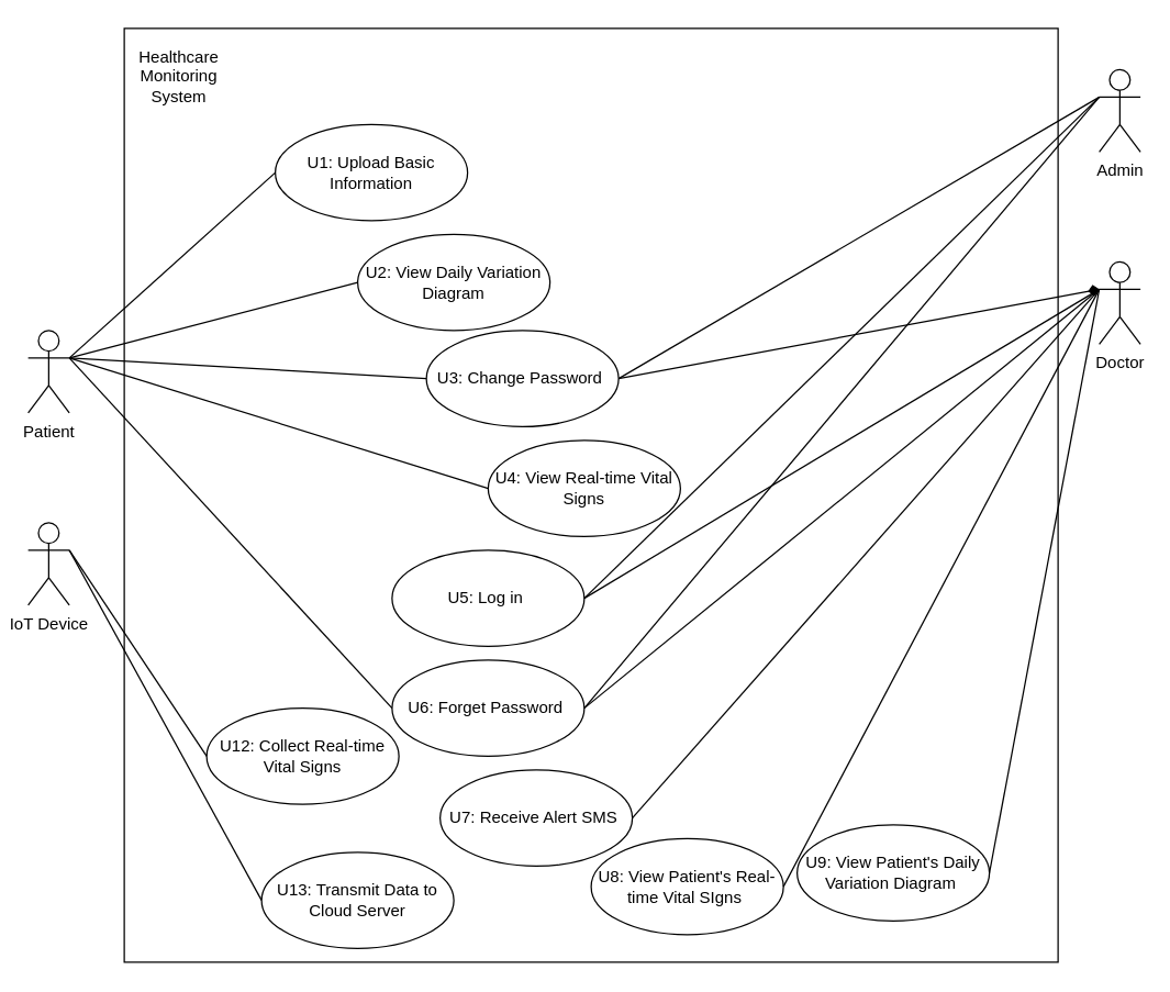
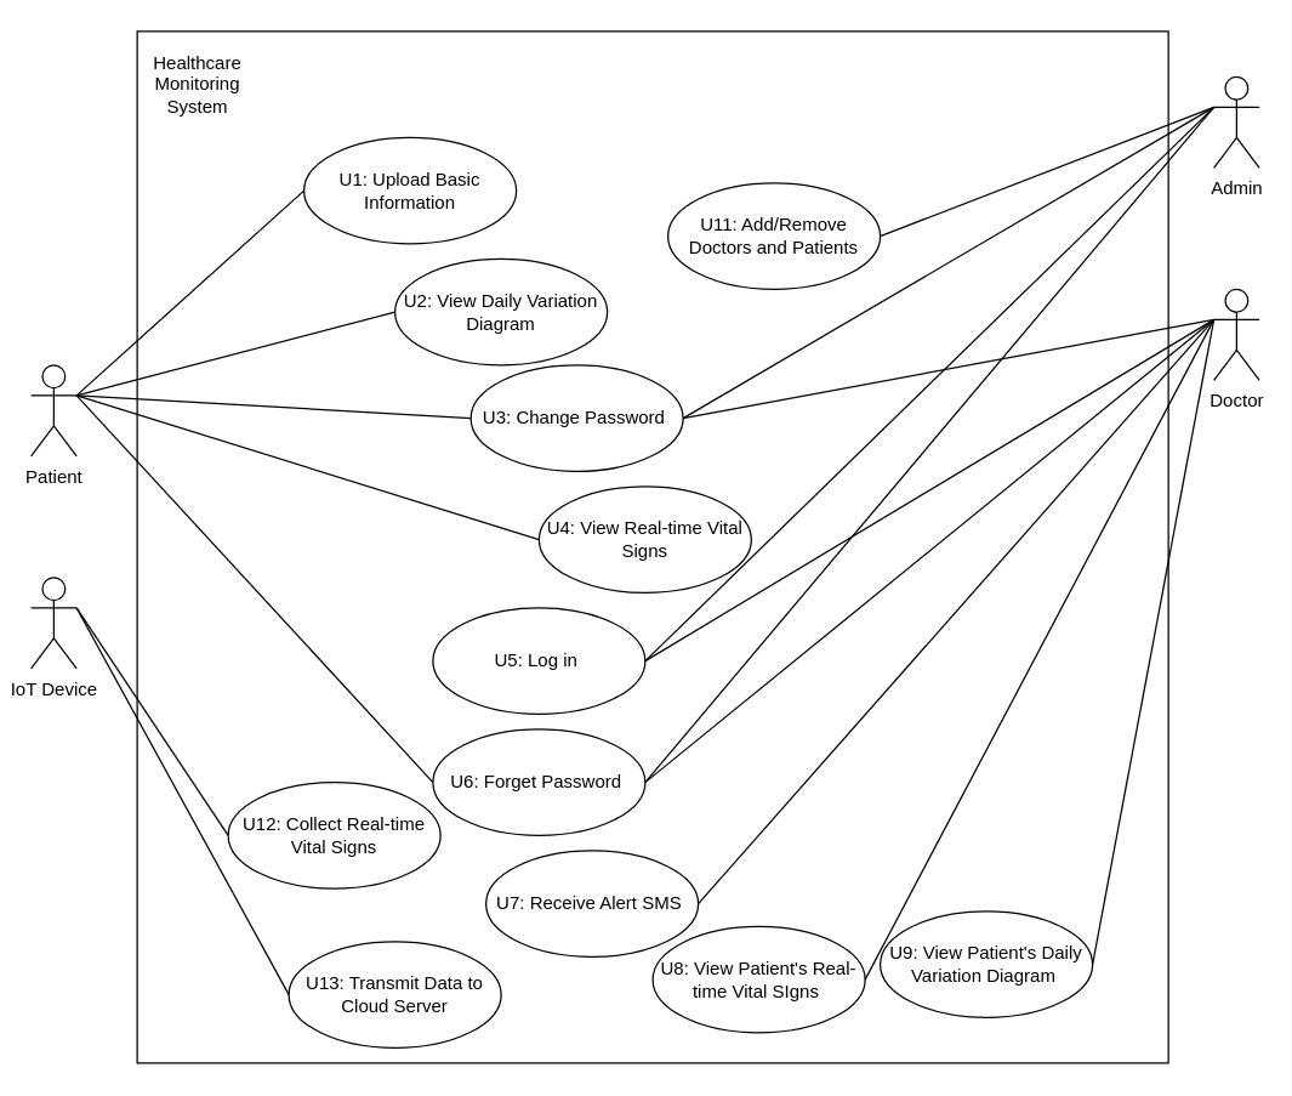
  <mxCell id="0" />
  <mxCell id="1" parent="0" />
  <mxCell id="2" value="" style="whiteSpace=wrap;html=1;aspect=fixed;" parent="1" vertex="1"><mxGeometry x="90" y="20" width="680" height="680" as="geometry" /></mxCell>
  <mxCell id="3" value="Admin" style="shape=umlActor;verticalLabelPosition=bottom;verticalAlign=top;html=1;" parent="1" vertex="1"><mxGeometry x="800" y="50" width="30" height="60" as="geometry" /></mxCell>
  <mxCell id="4" value="Doctor" style="shape=umlActor;verticalLabelPosition=bottom;verticalAlign=top;html=1;" parent="1" vertex="1"><mxGeometry x="800" y="190" width="30" height="60" as="geometry" /></mxCell>
  <mxCell id="5" value="Patient" style="shape=umlActor;verticalLabelPosition=bottom;verticalAlign=top;html=1;" parent="1" vertex="1"><mxGeometry x="20" y="240" width="30" height="60" as="geometry" /></mxCell>
  <mxCell id="6" value="U1: Upload Basic Information" style="ellipse;whiteSpace=wrap;html=1;" parent="1" vertex="1"><mxGeometry x="200" y="90" width="140" height="70" as="geometry" /></mxCell>
  <mxCell id="7" value="U4: View Real-time Vital Signs" style="ellipse;whiteSpace=wrap;html=1;" parent="1" vertex="1"><mxGeometry x="355" y="320" width="140" height="70" as="geometry" /></mxCell>
  <mxCell id="8" value="U2: View Daily Variation Diagram" style="ellipse;whiteSpace=wrap;html=1;" parent="1" vertex="1"><mxGeometry x="260" y="170" width="140" height="70" as="geometry" /></mxCell>
  <mxCell id="9" value="U5: Log in&amp;nbsp;" style="ellipse;whiteSpace=wrap;html=1;" parent="1" vertex="1"><mxGeometry x="285" y="400" width="140" height="70" as="geometry" /></mxCell>
  <mxCell id="10" value="U3: Change Password&amp;nbsp;" style="ellipse;whiteSpace=wrap;html=1;" parent="1" vertex="1"><mxGeometry x="310" y="240" width="140" height="70" as="geometry" /></mxCell>
  <mxCell id="11" value="U6: Forget Password&amp;nbsp;" style="ellipse;whiteSpace=wrap;html=1;" parent="1" vertex="1"><mxGeometry x="285" y="480" width="140" height="70" as="geometry" /></mxCell>
  <mxCell id="12" value="" style="endArrow=none;html=1;rounded=0;exitX=1;exitY=0.333;exitDx=0;exitDy=0;exitPerimeter=0;entryX=0;entryY=0.5;entryDx=0;entryDy=0;" parent="1" source="5" target="6" edge="1"><mxGeometry width="50" height="50" relative="1" as="geometry"><mxPoint x="150" y="375" as="sourcePoint" /><mxPoint x="290" y="170" as="targetPoint" /></mxGeometry></mxCell>
  <mxCell id="13" value="" style="endArrow=none;html=1;rounded=0;exitX=1;exitY=0.333;exitDx=0;exitDy=0;exitPerimeter=0;entryX=0;entryY=0.5;entryDx=0;entryDy=0;" parent="1" source="5" target="8" edge="1"><mxGeometry width="50" height="50" relative="1" as="geometry"><mxPoint x="140" y="270" as="sourcePoint" /><mxPoint x="300" y="205" as="targetPoint" /></mxGeometry></mxCell>
  <mxCell id="14" value="" style="endArrow=none;html=1;rounded=0;exitX=1;exitY=0.333;exitDx=0;exitDy=0;exitPerimeter=0;entryX=0;entryY=0.5;entryDx=0;entryDy=0;" parent="1" source="5" target="10" edge="1"><mxGeometry width="50" height="50" relative="1" as="geometry"><mxPoint x="150" y="280" as="sourcePoint" /><mxPoint x="310" y="215" as="targetPoint" /></mxGeometry></mxCell>
  <mxCell id="15" value="" style="endArrow=none;html=1;rounded=0;exitX=1;exitY=0.333;exitDx=0;exitDy=0;exitPerimeter=0;entryX=0;entryY=0.5;entryDx=0;entryDy=0;" parent="1" source="5" target="7" edge="1"><mxGeometry width="50" height="50" relative="1" as="geometry"><mxPoint x="140" y="270" as="sourcePoint" /><mxPoint x="300" y="415" as="targetPoint" /></mxGeometry></mxCell>
  <mxCell id="16" value="" style="endArrow=none;html=1;rounded=0;exitX=1;exitY=0.333;exitDx=0;exitDy=0;exitPerimeter=0;entryX=0;entryY=0.5;entryDx=0;entryDy=0;" parent="1" source="5" target="11" edge="1"><mxGeometry width="50" height="50" relative="1" as="geometry"><mxPoint x="140" y="270" as="sourcePoint" /><mxPoint x="300" y="635" as="targetPoint" /></mxGeometry></mxCell>
- <mxCell id="17" value="" style="endArrow=diamond;html=1;rounded=0;exitX=1;exitY=0.5;exitDx=0;exitDy=0;entryX=0;entryY=0.333;entryDx=0;entryDy=0;entryPerimeter=0;" parent="1" source="10" target="4" edge="1"><mxGeometry width="50" height="50" relative="1" as="geometry"><mxPoint x="500" y="395" as="sourcePoint" /><mxPoint x="660" y="330" as="targetPoint" /></mxGeometry></mxCell>
+ <mxCell id="17" value="" style="endArrow=none;html=1;rounded=0;exitX=1;exitY=0.5;exitDx=0;exitDy=0;entryX=0;entryY=0.333;entryDx=0;entryDy=0;entryPerimeter=0;" parent="1" source="10" target="4" edge="1"><mxGeometry width="50" height="50" relative="1" as="geometry"><mxPoint x="500" y="395" as="sourcePoint" /><mxPoint x="660" y="330" as="targetPoint" /></mxGeometry></mxCell>
  <mxCell id="18" value="" style="endArrow=none;html=1;rounded=0;entryX=0;entryY=0.333;entryDx=0;entryDy=0;entryPerimeter=0;exitX=1;exitY=0.5;exitDx=0;exitDy=0;" parent="1" source="9" target="4" edge="1"><mxGeometry width="50" height="50" relative="1" as="geometry"><mxPoint x="460" y="570" as="sourcePoint" /><mxPoint x="750" y="270" as="targetPoint" /></mxGeometry></mxCell>
  <mxCell id="19" value="" style="endArrow=none;html=1;rounded=0;exitX=1;exitY=0.5;exitDx=0;exitDy=0;entryX=0;entryY=0.333;entryDx=0;entryDy=0;entryPerimeter=0;" parent="1" source="11" target="4" edge="1"><mxGeometry width="50" height="50" relative="1" as="geometry"><mxPoint x="450" y="425" as="sourcePoint" /><mxPoint x="760" y="280" as="targetPoint" /></mxGeometry></mxCell>
  <mxCell id="20" value="U7: Receive Alert SMS&amp;nbsp;" style="ellipse;whiteSpace=wrap;html=1;" parent="1" vertex="1"><mxGeometry x="320" y="560" width="140" height="70" as="geometry" /></mxCell>
  <mxCell id="21" value="" style="endArrow=none;html=1;rounded=0;exitX=1;exitY=0.5;exitDx=0;exitDy=0;entryX=0;entryY=0.333;entryDx=0;entryDy=0;entryPerimeter=0;" parent="1" source="20" target="4" edge="1"><mxGeometry width="50" height="50" relative="1" as="geometry"><mxPoint x="440" y="745" as="sourcePoint" /><mxPoint x="750" y="270" as="targetPoint" /></mxGeometry></mxCell>
  <mxCell id="22" value="" style="endArrow=none;html=1;rounded=0;exitX=1;exitY=0.5;exitDx=0;exitDy=0;entryX=0;entryY=0.333;entryDx=0;entryDy=0;entryPerimeter=0;" parent="1" source="10" target="3" edge="1"><mxGeometry width="50" height="50" relative="1" as="geometry"><mxPoint x="440" y="835" as="sourcePoint" /><mxPoint x="750" y="270" as="targetPoint" /></mxGeometry></mxCell>
  <mxCell id="23" value="" style="endArrow=none;html=1;rounded=0;exitX=1;exitY=0.5;exitDx=0;exitDy=0;entryX=0;entryY=0.333;entryDx=0;entryDy=0;entryPerimeter=0;" parent="1" source="9" target="3" edge="1"><mxGeometry width="50" height="50" relative="1" as="geometry"><mxPoint x="440" y="415" as="sourcePoint" /><mxPoint x="750" y="530" as="targetPoint" /></mxGeometry></mxCell>
  <mxCell id="24" value="" style="endArrow=none;html=1;rounded=0;exitX=1;exitY=0.5;exitDx=0;exitDy=0;entryX=0;entryY=0.333;entryDx=0;entryDy=0;entryPerimeter=0;" parent="1" source="11" target="3" edge="1"><mxGeometry width="50" height="50" relative="1" as="geometry"><mxPoint x="440" y="635" as="sourcePoint" /><mxPoint x="750" y="530" as="targetPoint" /></mxGeometry></mxCell>
  <mxCell id="25" value="U8: View Patient's Real-time Vital SIgns&lt;span style=&quot;background-color: transparent; color: light-dark(rgb(0, 0, 0), rgb(255, 255, 255));&quot;&gt;&amp;nbsp;&lt;/span&gt;" style="ellipse;whiteSpace=wrap;html=1;" parent="1" vertex="1"><mxGeometry x="430" y="610" width="140" height="70" as="geometry" /></mxCell>
  <mxCell id="26" value="U9: View Patient's Daily Variation Diagram&amp;nbsp;" style="ellipse;whiteSpace=wrap;html=1;" parent="1" vertex="1"><mxGeometry x="580" y="600" width="140" height="70" as="geometry" /></mxCell>
  <mxCell id="27" value="" style="endArrow=none;html=1;rounded=0;entryX=0;entryY=0.333;entryDx=0;entryDy=0;entryPerimeter=0;exitX=1;exitY=0.5;exitDx=0;exitDy=0;" parent="1" source="26" target="4" edge="1"><mxGeometry width="50" height="50" relative="1" as="geometry"><mxPoint x="740" y="647.5" as="sourcePoint" /><mxPoint x="820" y="222.5" as="targetPoint" /></mxGeometry></mxCell>
+ <mxCell id="28" value="U11: Add/Remove Doctors and Patients" style="ellipse;whiteSpace=wrap;html=1;" parent="1" vertex="1"><mxGeometry x="440" y="120" width="140" height="70" as="geometry" /></mxCell>
+ <mxCell id="29" value="" style="endArrow=none;html=1;rounded=0;exitX=1;exitY=0.5;exitDx=0;exitDy=0;entryX=0;entryY=0.333;entryDx=0;entryDy=0;entryPerimeter=0;" parent="1" source="28" target="3" edge="1"><mxGeometry width="50" height="50" relative="1" as="geometry"><mxPoint x="970" y="750" as="sourcePoint" /><mxPoint x="840" y="570" as="targetPoint" /></mxGeometry></mxCell>
  <mxCell id="30" value="IoT Device" style="shape=umlActor;verticalLabelPosition=bottom;verticalAlign=top;html=1;" parent="1" vertex="1"><mxGeometry x="20" y="380" width="30" height="60" as="geometry" /></mxCell>
  <mxCell id="31" value="U12: Collect Real-time Vital Signs" style="ellipse;whiteSpace=wrap;html=1;" parent="1" vertex="1"><mxGeometry x="150" y="515" width="140" height="70" as="geometry" /></mxCell>
  <mxCell id="32" value="" style="endArrow=none;html=1;rounded=0;exitX=0;exitY=0.5;exitDx=0;exitDy=0;entryX=1;entryY=0.333;entryDx=0;entryDy=0;entryPerimeter=0;" parent="1" source="34" target="30" edge="1"><mxGeometry width="50" height="50" relative="1" as="geometry"><mxPoint x="165" y="655" as="sourcePoint" /><mxPoint x="-110" y="730" as="targetPoint" /></mxGeometry></mxCell>
  <mxCell id="33" value="" style="endArrow=none;html=1;rounded=0;exitX=0;exitY=0.5;exitDx=0;exitDy=0;entryX=1;entryY=0.333;entryDx=0;entryDy=0;entryPerimeter=0;" parent="1" source="31" target="30" edge="1"><mxGeometry width="50" height="50" relative="1" as="geometry"><mxPoint x="60" y="775" as="sourcePoint" /><mxPoint x="220" y="480" as="targetPoint" /></mxGeometry></mxCell>
  <mxCell id="34" value="U13: Transmit Data to Cloud Server" style="ellipse;whiteSpace=wrap;html=1;" parent="1" vertex="1"><mxGeometry x="190" y="620" width="140" height="70" as="geometry" /></mxCell>
  <mxCell id="35" value="" style="endArrow=none;html=1;rounded=0;exitX=1;exitY=0.5;exitDx=0;exitDy=0;entryX=0;entryY=0.333;entryDx=0;entryDy=0;entryPerimeter=0;" parent="1" source="25" target="4" edge="1"><mxGeometry width="50" height="50" relative="1" as="geometry"><mxPoint x="570" y="645" as="sourcePoint" /><mxPoint x="800" y="210" as="targetPoint" /></mxGeometry></mxCell>
  <mxCell id="36" value="Healthcare Monitoring System" style="text;html=1;align=center;verticalAlign=middle;whiteSpace=wrap;rounded=0;" parent="1" vertex="1"><mxGeometry x="100" y="40" width="60" height="30" as="geometry" /></mxCell>
